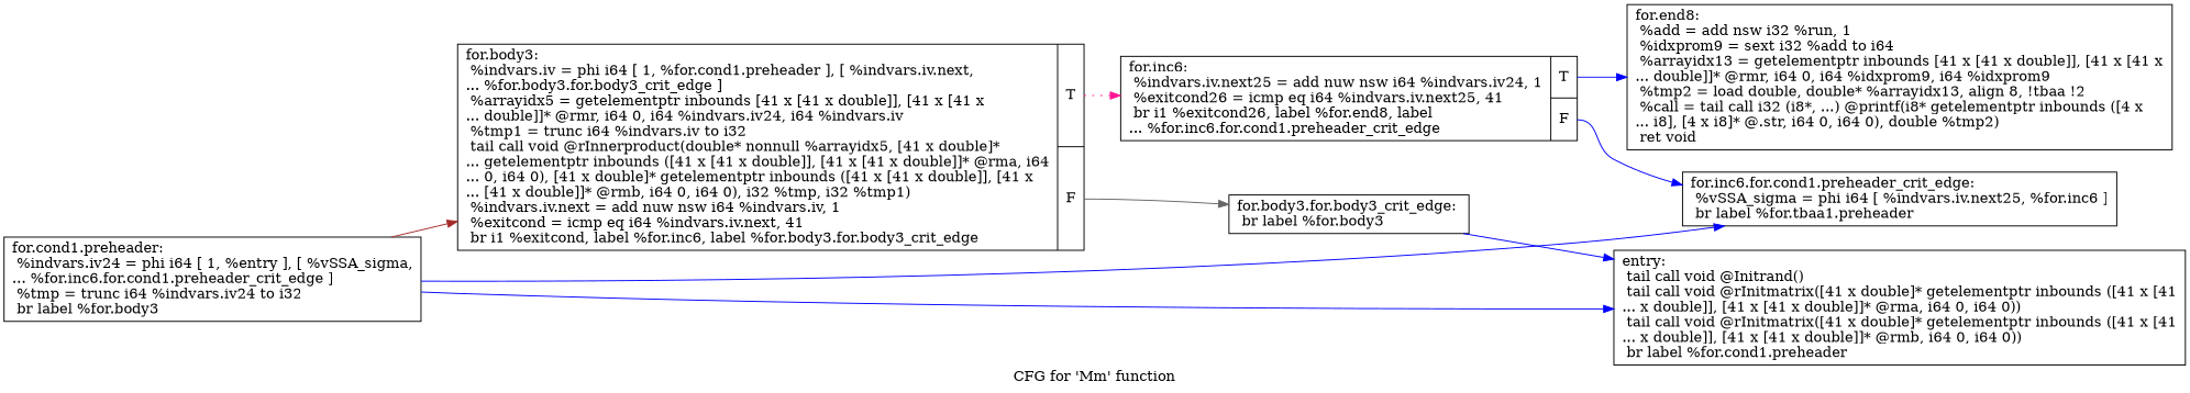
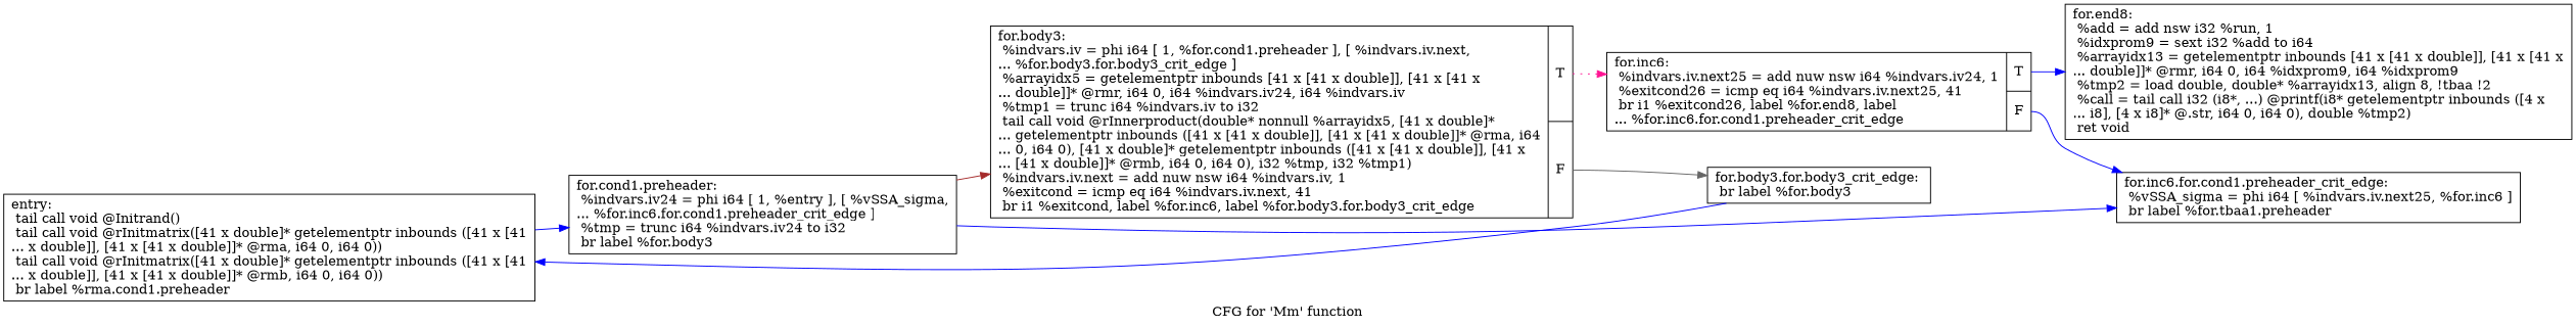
  digraph {
    label="CFG for 'Mm' function"
    rankdir=LR
    node [shape=record]
    edge [color=blue style=solid]
-   n1 [label="{entry:\l  tail call void @Initrand()\l  tail call void @rInitmatrix([41 x double]* getelementptr inbounds ([41 x [41\l... x double]], [41 x [41 x double]]* @rma, i64 0, i64 0))\l  tail call void @rInitmatrix([41 x double]* getelementptr inbounds ([41 x [41\l... x double]], [41 x [41 x double]]* @rmb, i64 0, i64 0))\l  br label %for.cond1.preheader\l}"]
+   n1 [label="{entry:\l  tail call void @Initrand()\l  tail call void @rInitmatrix([41 x double]* getelementptr inbounds ([41 x [41\l... x double]], [41 x [41 x double]]* @rma, i64 0, i64 0))\l  tail call void @rInitmatrix([41 x double]* getelementptr inbounds ([41 x [41\l... x double]], [41 x [41 x double]]* @rmb, i64 0, i64 0))\l  br label %rma.cond1.preheader\l}"]
    n2 [label="{for.cond1.preheader:                              \l  %indvars.iv24 = phi i64 [ 1, %entry ], [ %vSSA_sigma,\l... %for.inc6.for.cond1.preheader_crit_edge ]\l  %tmp = trunc i64 %indvars.iv24 to i32\l  br label %for.body3\l}"]
    n3 [label="{for.body3:                                        \l  %indvars.iv = phi i64 [ 1, %for.cond1.preheader ], [ %indvars.iv.next,\l... %for.body3.for.body3_crit_edge ]\l  %arrayidx5 = getelementptr inbounds [41 x [41 x double]], [41 x [41 x\l... double]]* @rmr, i64 0, i64 %indvars.iv24, i64 %indvars.iv\l  %tmp1 = trunc i64 %indvars.iv to i32\l  tail call void @rInnerproduct(double* nonnull %arrayidx5, [41 x double]*\l... getelementptr inbounds ([41 x [41 x double]], [41 x [41 x double]]* @rma, i64\l... 0, i64 0), [41 x double]* getelementptr inbounds ([41 x [41 x double]], [41 x\l... [41 x double]]* @rmb, i64 0, i64 0), i32 %tmp, i32 %tmp1)\l  %indvars.iv.next = add nuw nsw i64 %indvars.iv, 1\l  %exitcond = icmp eq i64 %indvars.iv.next, 41\l  br i1 %exitcond, label %for.inc6, label %for.body3.for.body3_crit_edge\l|{<s0>T|<s1>F}}"]
    n4 [label="{for.inc6.for.cond1.preheader_crit_edge:           \l  %vSSA_sigma = phi i64 [ %indvars.iv.next25, %for.inc6 ]\l  br label %for.tbaa1.preheader\l}"]
    n5 [label="{for.inc6:                                         \l  %indvars.iv.next25 = add nuw nsw i64 %indvars.iv24, 1\l  %exitcond26 = icmp eq i64 %indvars.iv.next25, 41\l  br i1 %exitcond26, label %for.end8, label\l... %for.inc6.for.cond1.preheader_crit_edge\l|{<s0>T|<s1>F}}"]
    n6 [label="{for.body3.for.body3_crit_edge:                    \l  br label %for.body3\l}"]
    n7 [label="{for.end8:                                         \l  %add = add nsw i32 %run, 1\l  %idxprom9 = sext i32 %add to i64\l  %arrayidx13 = getelementptr inbounds [41 x [41 x double]], [41 x [41 x\l... double]]* @rmr, i64 0, i64 %idxprom9, i64 %idxprom9\l  %tmp2 = load double, double* %arrayidx13, align 8, !tbaa !2\l  %call = tail call i32 (i8*, ...) @printf(i8* getelementptr inbounds ([4 x\l... i8], [4 x i8]* @.str, i64 0, i64 0), double %tmp2)\l  ret void\l}"]
-   n2 -> n1
+   n1 -> n2
    n2 -> n3 [color=brown]
    n2 -> n4
    n3 -> n5 [color=deeppink style=dotted tailport=s0]
    n3 -> n6 [color=gray40 tailport=s1]
    n5 -> n4 [tailport=s1]
    n5 -> n7 [tailport=s0]
    n6 -> n1
  }
